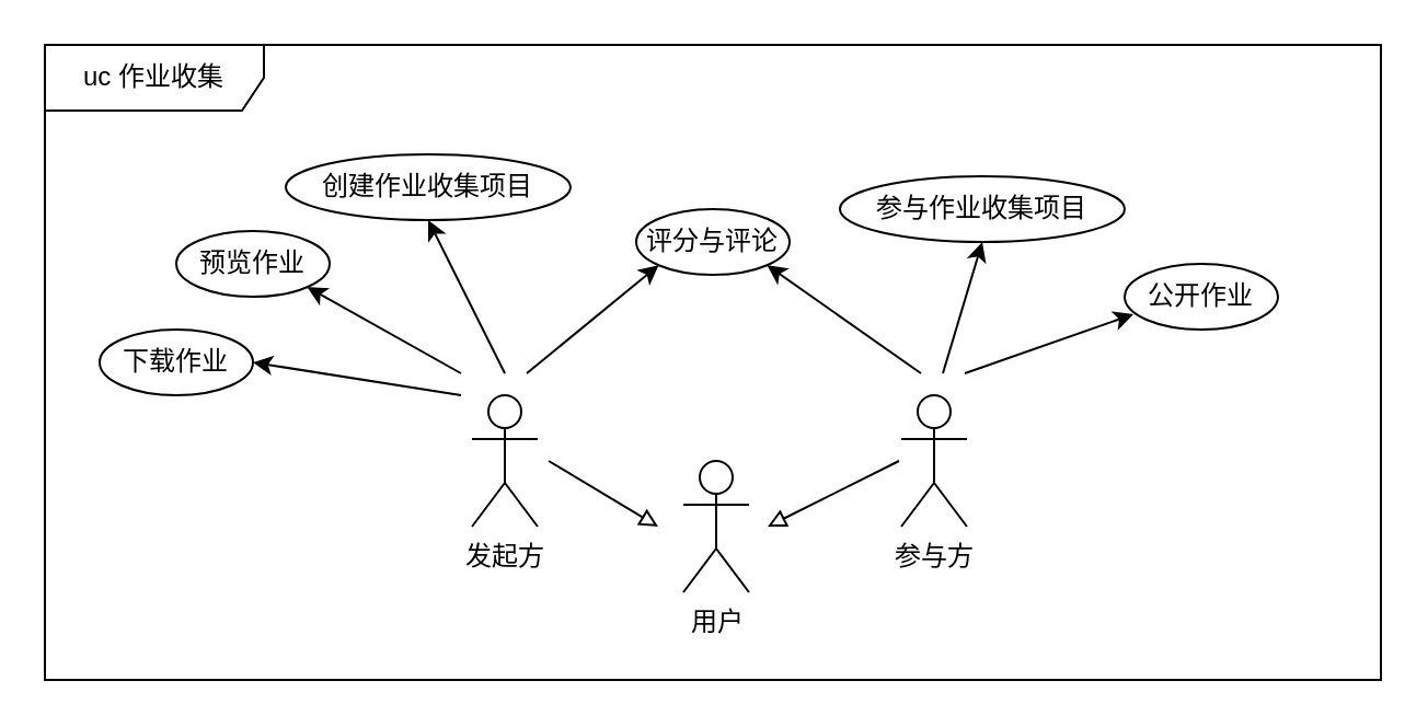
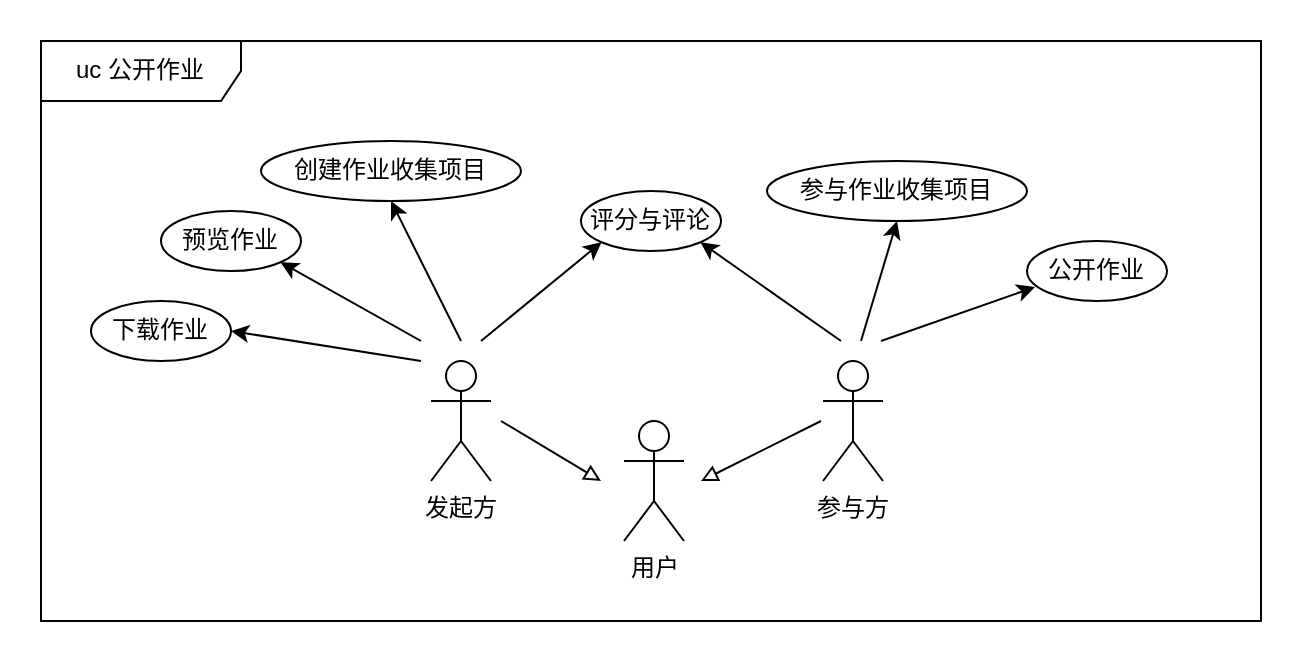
  <mxCell id="0" />
  <mxCell id="1" parent="0" />
  <mxCell id="2" style="rounded=0;orthogonalLoop=1;jettySize=auto;html=1;entryX=0;entryY=1;entryDx=0;entryDy=0;" parent="1" target="13" edge="1"><mxGeometry relative="1" as="geometry"><mxPoint x="240" y="170" as="sourcePoint" /></mxGeometry></mxCell>
  <mxCell id="3" style="edgeStyle=none;rounded=0;orthogonalLoop=1;jettySize=auto;html=1;entryX=0.5;entryY=1;entryDx=0;entryDy=0;" parent="1" target="11" edge="1"><mxGeometry relative="1" as="geometry"><mxPoint x="230" y="170" as="sourcePoint" /></mxGeometry></mxCell>
  <mxCell id="4" style="edgeStyle=none;rounded=0;orthogonalLoop=1;jettySize=auto;html=1;entryX=1;entryY=1;entryDx=0;entryDy=0;" parent="1" target="14" edge="1"><mxGeometry relative="1" as="geometry"><mxPoint x="210" y="170" as="sourcePoint" /></mxGeometry></mxCell>
  <mxCell id="5" style="edgeStyle=none;rounded=0;orthogonalLoop=1;jettySize=auto;html=1;entryX=1;entryY=0.5;entryDx=0;entryDy=0;" parent="1" target="15" edge="1"><mxGeometry relative="1" as="geometry"><mxPoint x="210" y="180" as="sourcePoint" /></mxGeometry></mxCell>
  <mxCell id="6" value="发起方" style="shape=umlActor;verticalLabelPosition=bottom;labelBackgroundColor=#ffffff;verticalAlign=top;html=1;" parent="1" vertex="1"><mxGeometry x="215" y="180" width="30" height="60" as="geometry" /></mxCell>
  <mxCell id="7" style="edgeStyle=none;rounded=0;orthogonalLoop=1;jettySize=auto;html=1;entryX=1;entryY=1;entryDx=0;entryDy=0;" parent="1" target="13" edge="1"><mxGeometry relative="1" as="geometry"><mxPoint x="420" y="170" as="sourcePoint" /></mxGeometry></mxCell>
  <mxCell id="8" style="edgeStyle=none;rounded=0;orthogonalLoop=1;jettySize=auto;html=1;entryX=0.5;entryY=1;entryDx=0;entryDy=0;" parent="1" target="12" edge="1"><mxGeometry relative="1" as="geometry"><mxPoint x="430" y="170" as="sourcePoint" /></mxGeometry></mxCell>
  <mxCell id="9" style="edgeStyle=none;rounded=0;orthogonalLoop=1;jettySize=auto;html=1;entryX=0.057;entryY=0.767;entryDx=0;entryDy=0;entryPerimeter=0;" parent="1" target="16" edge="1"><mxGeometry relative="1" as="geometry"><mxPoint x="440" y="170" as="sourcePoint" /></mxGeometry></mxCell>
  <mxCell id="10" value="参与方" style="shape=umlActor;verticalLabelPosition=bottom;labelBackgroundColor=#ffffff;verticalAlign=top;html=1;" parent="1" vertex="1"><mxGeometry x="411" y="180" width="30" height="60" as="geometry" /></mxCell>
  <mxCell id="11" value="创建作业收集项目" style="ellipse;whiteSpace=wrap;html=1;" parent="1" vertex="1"><mxGeometry x="130" y="70" width="130" height="30" as="geometry" /></mxCell>
  <mxCell id="12" value="参与作业收集项目" style="ellipse;whiteSpace=wrap;html=1;" parent="1" vertex="1"><mxGeometry x="383" y="80" width="130" height="30" as="geometry" /></mxCell>
  <mxCell id="13" value="评分与评论" style="ellipse;whiteSpace=wrap;html=1;" parent="1" vertex="1"><mxGeometry x="290" y="95" width="70" height="30" as="geometry" /></mxCell>
  <mxCell id="14" value="预览作业" style="ellipse;whiteSpace=wrap;html=1;" parent="1" vertex="1"><mxGeometry x="80" y="105" width="70" height="30" as="geometry" /></mxCell>
  <mxCell id="15" value="下载作业" style="ellipse;whiteSpace=wrap;html=1;" parent="1" vertex="1"><mxGeometry x="45" y="150" width="70" height="30" as="geometry" /></mxCell>
  <mxCell id="16" value="公开作业" style="ellipse;whiteSpace=wrap;html=1;" parent="1" vertex="1"><mxGeometry x="513" y="120" width="70" height="30" as="geometry" /></mxCell>
- <mxCell id="17" value="uc 作业收集" style="shape=umlFrame;whiteSpace=wrap;html=1;width=100;height=30;" parent="1" vertex="1"><mxGeometry x="20" y="20" width="610" height="290" as="geometry" /></mxCell>
+ <mxCell id="17" value="uc 公开作业" style="shape=umlFrame;whiteSpace=wrap;html=1;width=100;height=30;" parent="1" vertex="1"><mxGeometry x="20" y="20" width="610" height="290" as="geometry" /></mxCell>
  <mxCell id="18" value="用户" style="shape=umlActor;verticalLabelPosition=bottom;labelBackgroundColor=#ffffff;verticalAlign=top;html=1;outlineConnect=0;" vertex="1" parent="1"><mxGeometry x="311.5" y="210" width="30" height="60" as="geometry" /></mxCell>
  <mxCell id="19" value="" style="endArrow=block;html=1;endFill=0;" edge="1" parent="1"><mxGeometry width="50" height="50" relative="1" as="geometry"><mxPoint x="250" y="210" as="sourcePoint" /><mxPoint x="300" y="240" as="targetPoint" /></mxGeometry></mxCell>
  <mxCell id="20" value="" style="endArrow=block;html=1;endFill=0;" edge="1" parent="1"><mxGeometry width="50" height="50" relative="1" as="geometry"><mxPoint x="410" y="210" as="sourcePoint" /><mxPoint x="350" y="240" as="targetPoint" /></mxGeometry></mxCell>
